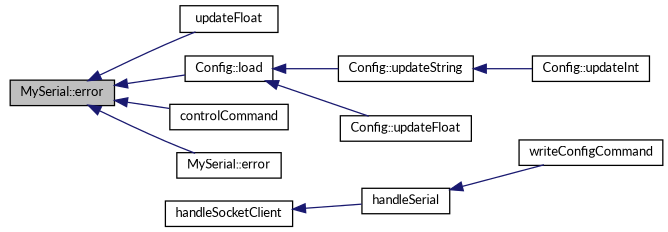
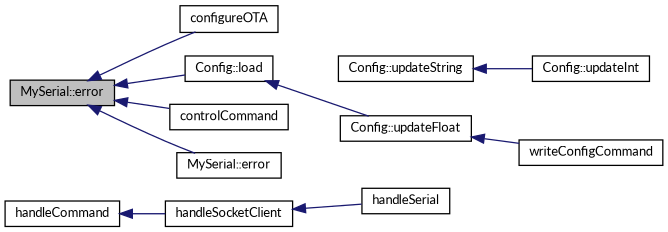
  digraph {
    fontname=Lato
    rankdir=LR
    node [color=black fillcolor=white fontname=Lato fontsize=10 shape=record style=filled]
    edge [color=midnightblue dir=back fontname=Lato fontsize=10 labelfontname=Helvetica labelfontsize=10 style=solid]
    n1 [fillcolor=grey75 fontcolor=black height=0.2 label="MySerial::error" width=0.4]
    n2 [height=0.2 label="Config::load" width=0.4]
    n3 [height=0.2 label=controlCommand width=0.4]
    n4 [height=0.2 label="MySerial::error" width=0.4]
-   n5 [height=0.2 label=updateFloat width=0.4]
+   n5 [height=0.2 label=configureOTA width=0.4]
    n6 [height=0.2 label="Config::updateFloat" width=0.4]
    n7 [height=0.2 label="Config::updateString" width=0.4]
    n8 [height=0.2 label=writeConfigCommand width=0.4]
    n9 [height=0.2 label="Config::updateInt" width=0.4]
+   n10 [height=0.2 label=handleCommand width=0.4]
    n11 [height=0.2 label=handleSocketClient width=0.4]
    n12 [height=0.2 label=handleSerial width=0.4]
    n1 -> n2
    n1 -> n3
    n1 -> n4
    n1 -> n5
    n2 -> n6
-   n2 -> n7
-   n12 -> n8
+   n6 -> n8
    n7 -> n9
+   n10 -> n11
    n11 -> n12
  }
